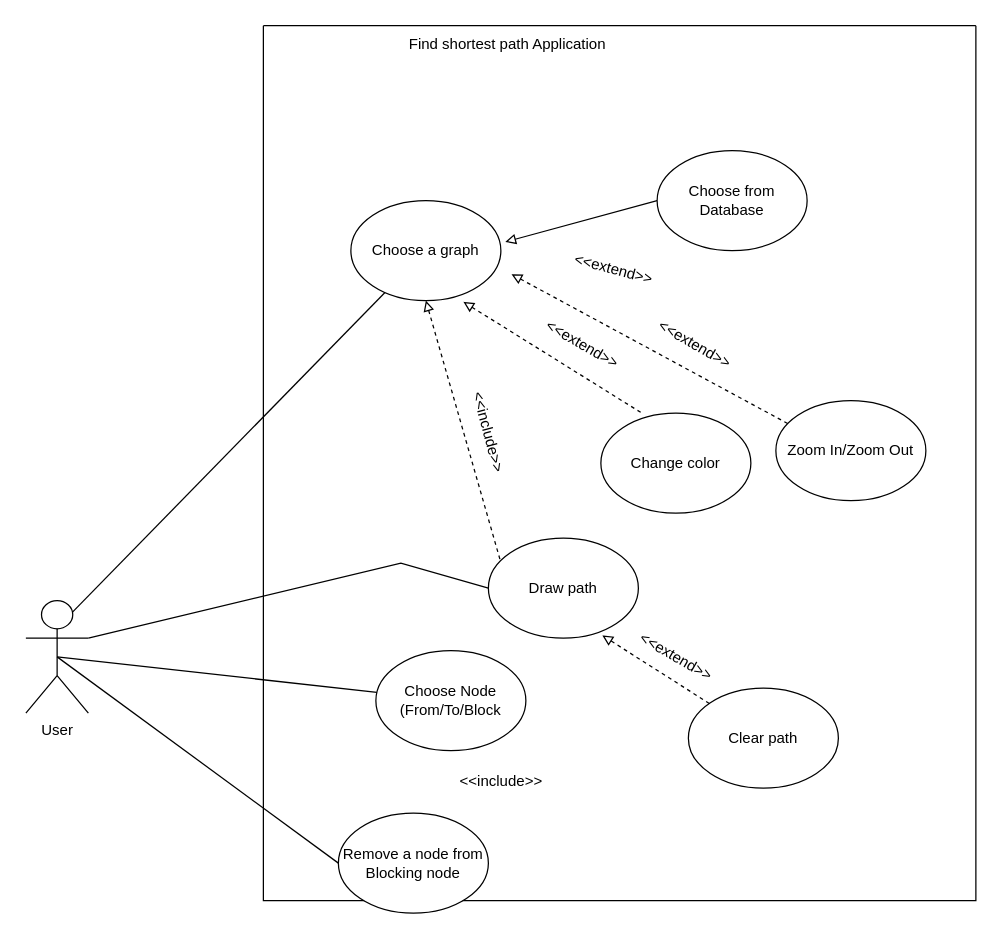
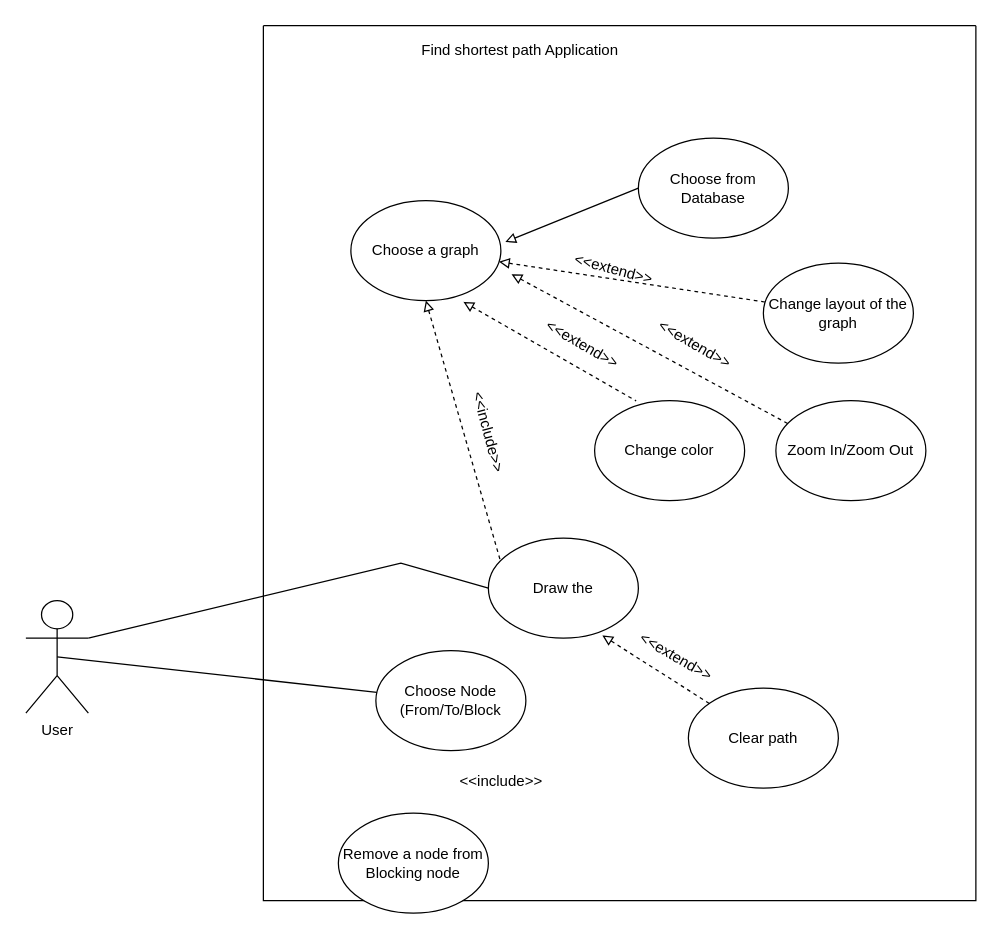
  <mxCell id="0" />
  <mxCell id="1" parent="0" />
  <mxCell id="2" value="" style="swimlane;startSize=0;" parent="1" vertex="1"><mxGeometry x="210" y="20" width="570" height="700" as="geometry" /></mxCell>
- <mxCell id="3" value="Find shortest path Application" style="text;html=1;align=center;verticalAlign=middle;resizable=0;points=[];autosize=1;strokeColor=none;fillColor=none;" parent="2" vertex="1"><mxGeometry x="105" width="180" height="30" as="geometry" /></mxCell>
+ <mxCell id="3" value="Find shortest path Application" style="text;html=1;align=center;verticalAlign=middle;resizable=0;points=[];autosize=1;strokeColor=none;fillColor=none;" parent="2" vertex="1"><mxGeometry x="115" y="5" width="180" height="30" as="geometry" /></mxCell>
+ <mxCell id="4" style="edgeStyle=none;rounded=0;orthogonalLoop=1;jettySize=auto;html=1;endArrow=none;endFill=0;dashed=1;startArrow=block;startFill=0;" parent="2" source="6" target="12" edge="1"><mxGeometry relative="1" as="geometry" /></mxCell>
  <mxCell id="5" style="edgeStyle=none;rounded=0;orthogonalLoop=1;jettySize=auto;html=1;exitX=0.5;exitY=1;exitDx=0;exitDy=0;entryX=0.08;entryY=0.227;entryDx=0;entryDy=0;entryPerimeter=0;startArrow=block;startFill=0;endArrow=none;endFill=0;dashed=1;" parent="2" source="6" target="14" edge="1"><mxGeometry relative="1" as="geometry" /></mxCell>
  <mxCell id="6" value="Choose a graph" style="ellipse;whiteSpace=wrap;html=1;" parent="2" vertex="1"><mxGeometry x="70" y="140" width="120" height="80" as="geometry" /></mxCell>
  <mxCell id="7" style="edgeStyle=none;rounded=0;orthogonalLoop=1;jettySize=auto;html=1;exitX=0;exitY=0.5;exitDx=0;exitDy=0;entryX=1.03;entryY=0.413;entryDx=0;entryDy=0;entryPerimeter=0;endArrow=block;endFill=0;" parent="2" source="8" target="6" edge="1"><mxGeometry relative="1" as="geometry" /></mxCell>
- <mxCell id="8" value="Choose from Database" style="ellipse;whiteSpace=wrap;html=1;" parent="2" vertex="1"><mxGeometry x="315" y="100" width="120" height="80" as="geometry" /></mxCell>
+ <mxCell id="8" value="Choose from Database" style="ellipse;whiteSpace=wrap;html=1;" parent="2" vertex="1"><mxGeometry x="300" y="90" width="120" height="80" as="geometry" /></mxCell>
  <mxCell id="9" value="Choose Node&lt;br&gt;(From/To/Block" style="ellipse;whiteSpace=wrap;html=1;" parent="2" vertex="1"><mxGeometry x="90" y="500" width="120" height="80" as="geometry" /></mxCell>
  <mxCell id="10" value="Remove a node from Blocking node" style="ellipse;whiteSpace=wrap;html=1;" parent="2" vertex="1"><mxGeometry x="60" y="630" width="120" height="80" as="geometry" /></mxCell>
  <mxCell id="11" value="&amp;lt;&amp;lt;include&amp;gt;&amp;gt;" style="text;html=1;align=center;verticalAlign=middle;resizable=0;points=[];autosize=1;strokeColor=none;fillColor=none;" parent="2" vertex="1"><mxGeometry x="145" y="590" width="90" height="30" as="geometry" /></mxCell>
+ <mxCell id="12" value="Change layout of the graph" style="ellipse;whiteSpace=wrap;html=1;" parent="2" vertex="1"><mxGeometry x="400" y="190" width="120" height="80" as="geometry" /></mxCell>
  <mxCell id="13" value="&amp;lt;&amp;lt;extend&amp;gt;&amp;gt;" style="text;html=1;align=center;verticalAlign=middle;resizable=0;points=[];autosize=1;strokeColor=none;fillColor=none;rotation=15;" parent="2" vertex="1"><mxGeometry x="235" y="180" width="90" height="30" as="geometry" /></mxCell>
- <mxCell id="14" value="Draw path" style="ellipse;whiteSpace=wrap;html=1;" parent="2" vertex="1"><mxGeometry x="180" y="410" width="120" height="80" as="geometry" /></mxCell>
+ <mxCell id="14" value="Draw the" style="ellipse;whiteSpace=wrap;html=1;" parent="2" vertex="1"><mxGeometry x="180" y="410" width="120" height="80" as="geometry" /></mxCell>
  <mxCell id="15" style="edgeStyle=none;rounded=0;orthogonalLoop=1;jettySize=auto;html=1;startArrow=none;startFill=0;endArrow=block;endFill=0;dashed=1;entryX=0.76;entryY=0.973;entryDx=0;entryDy=0;entryPerimeter=0;" parent="2" source="16" target="14" edge="1"><mxGeometry relative="1" as="geometry" /></mxCell>
  <mxCell id="16" value="Clear path" style="ellipse;whiteSpace=wrap;html=1;" parent="2" vertex="1"><mxGeometry x="340" y="530" width="120" height="80" as="geometry" /></mxCell>
  <mxCell id="17" value="&amp;lt;&amp;lt;extend&amp;gt;&amp;gt;" style="text;html=1;align=center;verticalAlign=middle;resizable=0;points=[];autosize=1;strokeColor=none;fillColor=none;rotation=30;" parent="2" vertex="1"><mxGeometry x="285" y="490" width="90" height="30" as="geometry" /></mxCell>
  <mxCell id="18" value="&amp;lt;&amp;lt;include&amp;gt;&amp;gt;" style="text;html=1;align=center;verticalAlign=middle;resizable=0;points=[];autosize=1;strokeColor=none;fillColor=none;rotation=75;" parent="2" vertex="1"><mxGeometry x="135" y="310" width="90" height="30" as="geometry" /></mxCell>
- <mxCell id="19" value="Change color" style="ellipse;whiteSpace=wrap;html=1;" vertex="1" parent="2"><mxGeometry x="270" y="310" width="120" height="80" as="geometry" /></mxCell>
+ <mxCell id="19" value="Change color" style="ellipse;whiteSpace=wrap;html=1;" vertex="1" parent="2"><mxGeometry x="265" y="300" width="120" height="80" as="geometry" /></mxCell>
  <mxCell id="20" value="Zoom In/Zoom Out" style="ellipse;whiteSpace=wrap;html=1;" vertex="1" parent="2"><mxGeometry x="410" y="300" width="120" height="80" as="geometry" /></mxCell>
  <mxCell id="21" style="edgeStyle=none;rounded=0;orthogonalLoop=1;jettySize=auto;html=1;endArrow=none;endFill=0;dashed=1;startArrow=block;startFill=0;entryX=0.277;entryY=0.003;entryDx=0;entryDy=0;entryPerimeter=0;" edge="1" parent="2" target="19"><mxGeometry relative="1" as="geometry"><mxPoint x="160.001" y="220.989" as="sourcePoint" /><mxPoint x="354.689" y="258.848" as="targetPoint" /></mxGeometry></mxCell>
  <mxCell id="22" value="&amp;lt;&amp;lt;extend&amp;gt;&amp;gt;" style="text;html=1;align=center;verticalAlign=middle;resizable=0;points=[];autosize=1;strokeColor=none;fillColor=none;rotation=30;" vertex="1" parent="2"><mxGeometry x="210" y="240" width="90" height="30" as="geometry" /></mxCell>
  <mxCell id="23" value="&amp;lt;&amp;lt;extend&amp;gt;&amp;gt;" style="text;html=1;align=center;verticalAlign=middle;resizable=0;points=[];autosize=1;strokeColor=none;fillColor=none;rotation=30;" vertex="1" parent="2"><mxGeometry x="300" y="240" width="90" height="30" as="geometry" /></mxCell>
- <mxCell id="24" style="edgeStyle=none;rounded=0;orthogonalLoop=1;jettySize=auto;html=1;exitX=0.75;exitY=0.1;exitDx=0;exitDy=0;exitPerimeter=0;endArrow=none;endFill=0;" parent="1" source="28" target="6" edge="1"><mxGeometry relative="1" as="geometry" /></mxCell>
  <mxCell id="25" style="edgeStyle=none;rounded=0;orthogonalLoop=1;jettySize=auto;html=1;exitX=0.5;exitY=0.5;exitDx=0;exitDy=0;exitPerimeter=0;endArrow=none;endFill=0;" parent="1" source="28" target="9" edge="1"><mxGeometry relative="1" as="geometry" /></mxCell>
- <mxCell id="26" style="edgeStyle=none;rounded=0;orthogonalLoop=1;jettySize=auto;html=1;exitX=0.5;exitY=0.5;exitDx=0;exitDy=0;exitPerimeter=0;endArrow=none;endFill=0;entryX=0;entryY=0.5;entryDx=0;entryDy=0;" parent="1" source="28" target="10" edge="1"><mxGeometry relative="1" as="geometry" /></mxCell>
  <mxCell id="27" style="edgeStyle=none;rounded=0;orthogonalLoop=1;jettySize=auto;html=1;exitX=1;exitY=0.333;exitDx=0;exitDy=0;exitPerimeter=0;entryX=0;entryY=0.5;entryDx=0;entryDy=0;startArrow=none;startFill=0;endArrow=none;endFill=0;" parent="1" source="28" target="14" edge="1"><mxGeometry relative="1" as="geometry"><Array as="points"><mxPoint x="320" y="450" /></Array></mxGeometry></mxCell>
  <mxCell id="28" value="User" style="shape=umlActor;verticalLabelPosition=bottom;verticalAlign=top;html=1;outlineConnect=0;" parent="1" vertex="1"><mxGeometry x="20" y="480" width="50" height="90" as="geometry" /></mxCell>
  <mxCell id="29" style="edgeStyle=none;rounded=0;orthogonalLoop=1;jettySize=auto;html=1;endArrow=none;endFill=0;dashed=1;startArrow=block;startFill=0;entryX=0.09;entryY=0.238;entryDx=0;entryDy=0;entryPerimeter=0;" edge="1" parent="1" target="20"><mxGeometry relative="1" as="geometry"><mxPoint x="408.512" y="218.852" as="sourcePoint" /><mxPoint x="621.492" y="251.135" as="targetPoint" /></mxGeometry></mxCell>
